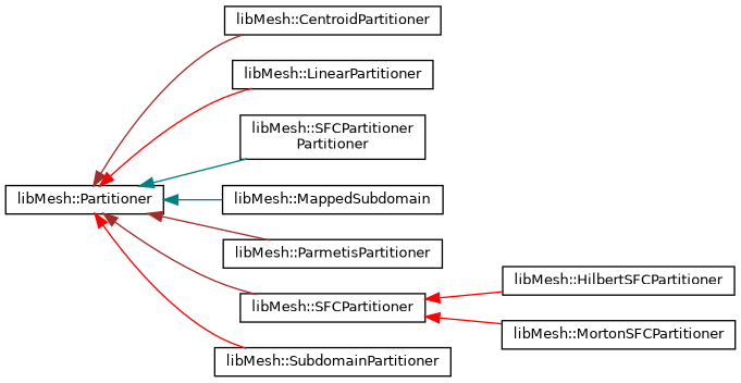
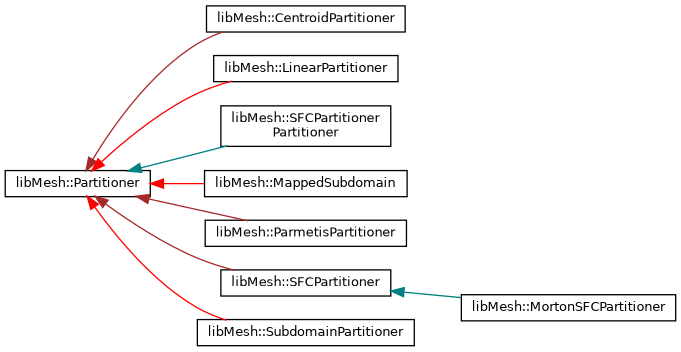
  digraph {
    rankdir=LR
    node [color=black fillcolor=white fontname=Helvetica fontsize=10 shape=record style=filled]
    edge [color=red dir=back fontname=Helvetica fontsize=10 labelfontname=Helvetica labelfontsize=10 style=solid]
    n1 [height=0.2 label="libMesh::Partitioner" width=0.4]
    n2 [height=0.2 label="libMesh::CentroidPartitioner" width=0.4]
    n3 [height=0.2 label="libMesh::LinearPartitioner" width=0.4]
    n4 [height=0.2 label="libMesh::SFCPartitioner\lPartitioner" width=0.4]
    n5 [height=0.2 label="libMesh::MappedSubdomain" width=0.4]
    n6 [height=0.2 label="libMesh::ParmetisPartitioner" width=0.4]
    n7 [height=0.2 label="libMesh::SFCPartitioner" width=0.4]
    n8 [height=0.2 label="libMesh::SubdomainPartitioner" width=0.4]
-   n9 [height=0.2 label="libMesh::HilbertSFCPartitioner" width=0.4]
    n10 [height=0.2 label="libMesh::MortonSFCPartitioner" width=0.4]
    n1 -> n2 [color=brown]
    n1 -> n3
    n1 -> n4 [color=teal]
-   n1 -> n5 [color=teal]
+   n1 -> n5
    n1 -> n6 [color=brown]
    n1 -> n7 [color=brown]
    n1 -> n8
-   n7 -> n9
-   n7 -> n10
+   n7 -> n10 [color=teal]
  }
